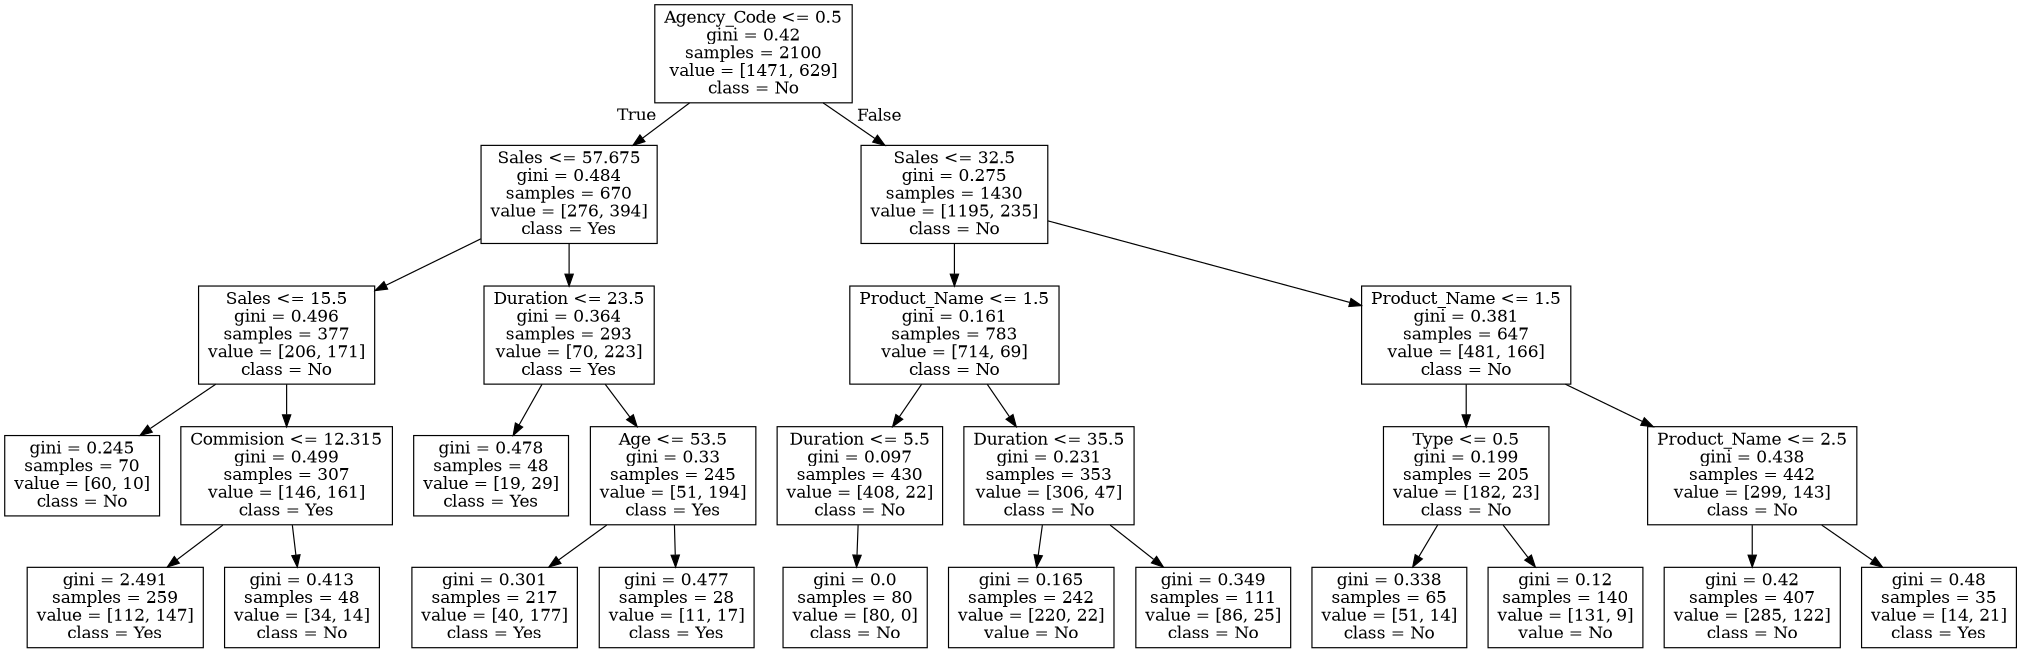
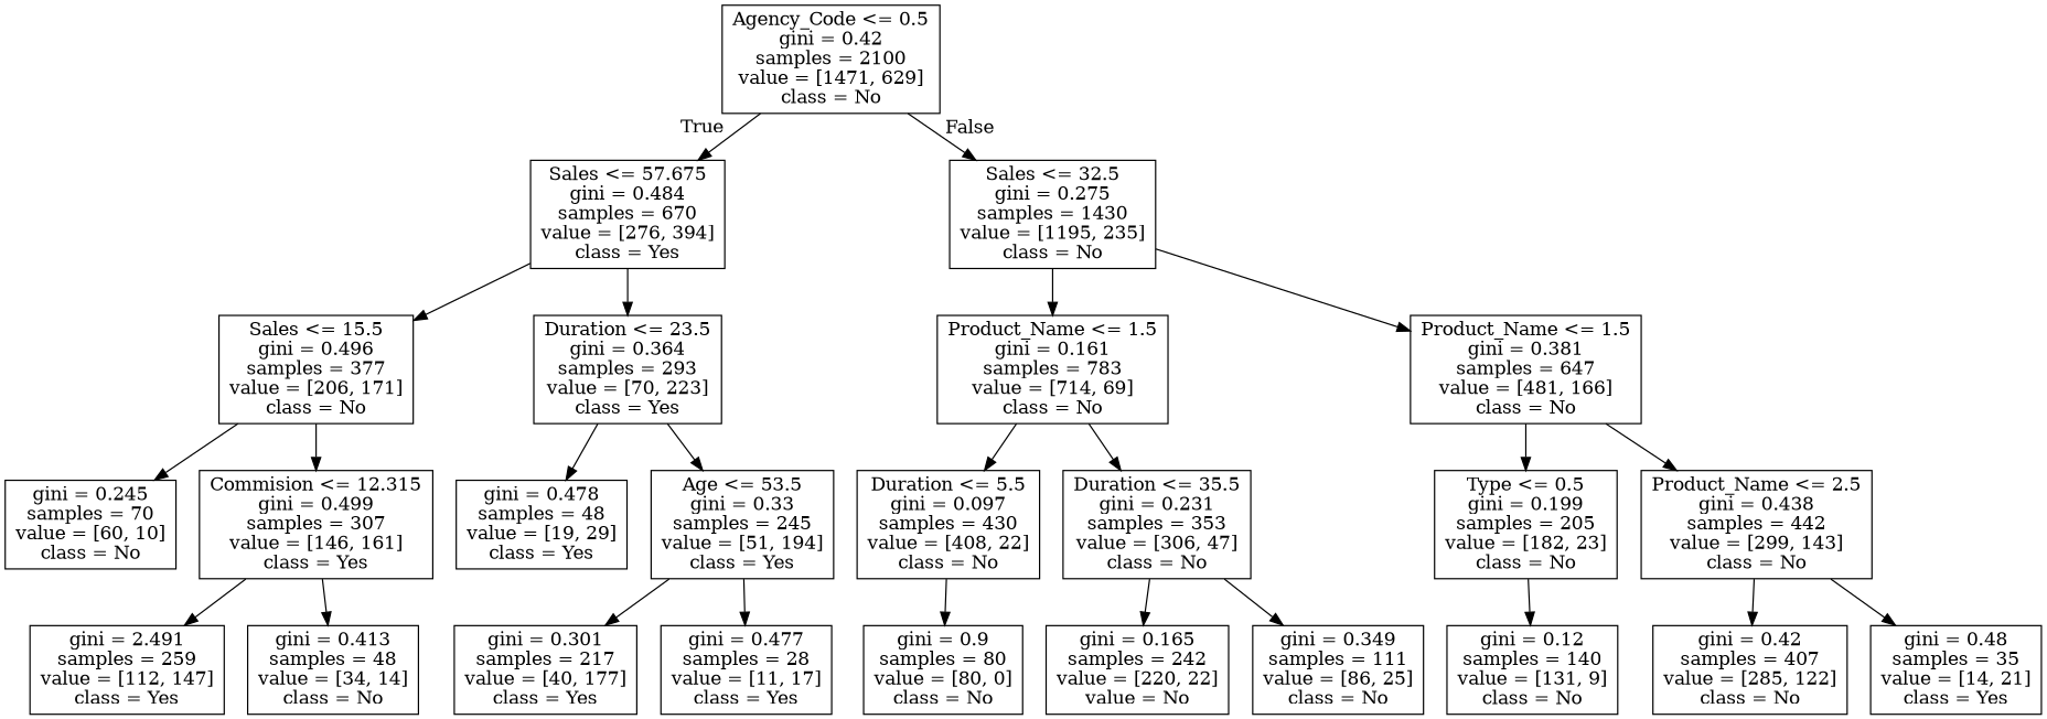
  digraph {
    node [shape=box]
    n1 [label="Agency_Code <= 0.5\ngini = 0.42\nsamples = 2100\nvalue = [1471, 629]\nclass = No"]
    n2 [label="Sales <= 57.675\ngini = 0.484\nsamples = 670\nvalue = [276, 394]\nclass = Yes"]
    n3 [label="Sales <= 32.5\ngini = 0.275\nsamples = 1430\nvalue = [1195, 235]\nclass = No"]
    n4 [label="Sales <= 15.5\ngini = 0.496\nsamples = 377\nvalue = [206, 171]\nclass = No"]
    n5 [label="Duration <= 23.5\ngini = 0.364\nsamples = 293\nvalue = [70, 223]\nclass = Yes"]
    n6 [label="Product_Name <= 1.5\ngini = 0.161\nsamples = 783\nvalue = [714, 69]\nclass = No"]
    n7 [label="Product_Name <= 1.5\ngini = 0.381\nsamples = 647\nvalue = [481, 166]\nclass = No"]
    n8 [label="gini = 0.245\nsamples = 70\nvalue = [60, 10]\nclass = No"]
    n9 [label="Commision <= 12.315\ngini = 0.499\nsamples = 307\nvalue = [146, 161]\nclass = Yes"]
    n10 [label="gini = 0.478\nsamples = 48\nvalue = [19, 29]\nclass = Yes"]
    n11 [label="Age <= 53.5\ngini = 0.33\nsamples = 245\nvalue = [51, 194]\nclass = Yes"]
    n12 [label="gini = 2.491\nsamples = 259\nvalue = [112, 147]\nclass = Yes"]
    n13 [label="gini = 0.413\nsamples = 48\nvalue = [34, 14]\nclass = No"]
    n14 [label="gini = 0.301\nsamples = 217\nvalue = [40, 177]\nclass = Yes"]
    n15 [label="gini = 0.477\nsamples = 28\nvalue = [11, 17]\nclass = Yes"]
    n16 [label="Duration <= 5.5\ngini = 0.097\nsamples = 430\nvalue = [408, 22]\nclass = No"]
    n17 [label="Duration <= 35.5\ngini = 0.231\nsamples = 353\nvalue = [306, 47]\nclass = No"]
    n18 [label="Type <= 0.5\ngini = 0.199\nsamples = 205\nvalue = [182, 23]\nclass = No"]
    n19 [label="Product_Name <= 2.5\ngini = 0.438\nsamples = 442\nvalue = [299, 143]\nclass = No"]
-   n20 [label="gini = 0.0\nsamples = 80\nvalue = [80, 0]\nclass = No"]
+   n20 [label="gini = 0.9\nsamples = 80\nvalue = [80, 0]\nclass = No"]
    n21 [label="gini = 0.165\nsamples = 242\nvalue = [220, 22]\nvalue = No"]
    n22 [label="gini = 0.349\nsamples = 111\nvalue = [86, 25]\nclass = No"]
-   n23 [label="gini = 0.338\nsamples = 65\nvalue = [51, 14]\nclass = No"]
-   n24 [label="gini = 0.12\nsamples = 140\nvalue = [131, 9]\nvalue = No"]
+   n24 [label="gini = 0.12\nsamples = 140\nvalue = [131, 9]\nclass = No"]
    n25 [label="gini = 0.42\nsamples = 407\nvalue = [285, 122]\nclass = No"]
    n26 [label="gini = 0.48\nsamples = 35\nvalue = [14, 21]\nclass = Yes"]
    n1 -> n2 [headlabel=True labelangle=45 labeldistance=2.5]
    n1 -> n3 [headlabel=False labelangle=-45 labeldistance=2.5]
    n2 -> n4
    n2 -> n5
    n3 -> n6
    n3 -> n7
    n4 -> n8
    n4 -> n9
    n5 -> n10
    n5 -> n11
    n6 -> n16
    n6 -> n17
    n7 -> n18
    n7 -> n19
    n9 -> n12
    n9 -> n13
    n11 -> n14
    n11 -> n15
    n16 -> n20
    n17 -> n21
    n17 -> n22
-   n18 -> n23
    n18 -> n24
    n19 -> n25
    n19 -> n26
  }
